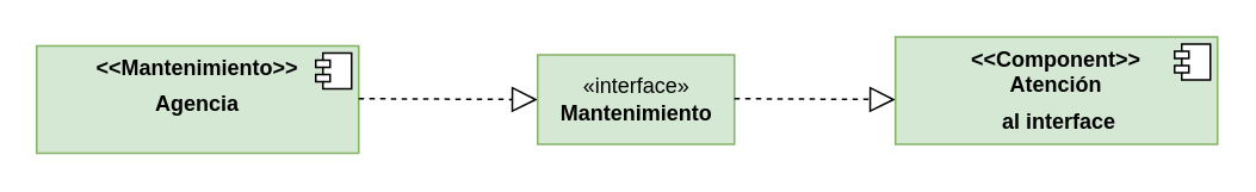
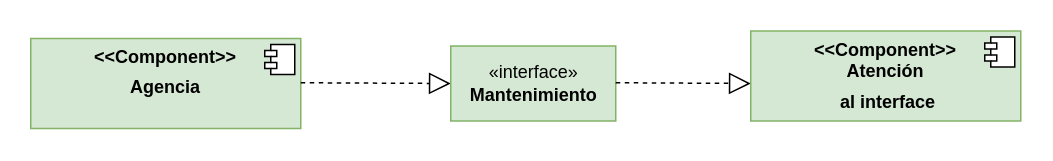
  <mxCell id="0" />
  <mxCell id="1" parent="0" />
- <mxCell id="2" value="&lt;p style=&quot;margin:0px;margin-top:6px;text-align:center;&quot;&gt;&lt;b&gt;&amp;lt;&amp;lt;Mantenimiento&amp;gt;&amp;gt;&lt;/b&gt;&lt;/p&gt;&lt;p style=&quot;margin:0px;margin-top:6px;text-align:center;&quot;&gt;&lt;b&gt;Agencia&lt;/b&gt;&lt;/p&gt;" style="align=left;overflow=fill;html=1;dropTarget=0;fillColor=#d5e8d4;strokeColor=#82b366;" vertex="1" parent="1"><mxGeometry x="20" y="25" width="180" height="60" as="geometry" /></mxCell>
+ <mxCell id="2" value="&lt;p style=&quot;margin:0px;margin-top:6px;text-align:center;&quot;&gt;&lt;b&gt;&amp;lt;&amp;lt;Component&amp;gt;&amp;gt;&lt;/b&gt;&lt;/p&gt;&lt;p style=&quot;margin:0px;margin-top:6px;text-align:center;&quot;&gt;&lt;b&gt;Agencia&lt;/b&gt;&lt;/p&gt;" style="align=left;overflow=fill;html=1;dropTarget=0;fillColor=#d5e8d4;strokeColor=#82b366;" vertex="1" parent="1"><mxGeometry x="20" y="25" width="180" height="60" as="geometry" /></mxCell>
  <mxCell id="3" value="" style="shape=component;jettyWidth=8;jettyHeight=4;" vertex="1" parent="2"><mxGeometry x="1" width="20" height="20" relative="1" as="geometry"><mxPoint x="-24" y="4" as="offset" /></mxGeometry></mxCell>
  <mxCell id="4" value="" style="endArrow=block;dashed=1;endFill=0;endSize=12;html=1;rounded=0;" edge="1" parent="1"><mxGeometry width="160" relative="1" as="geometry"><mxPoint x="200" y="54.5" as="sourcePoint" /><mxPoint x="300" y="55" as="targetPoint" /></mxGeometry></mxCell>
  <mxCell id="5" value="«interface»&lt;br&gt;&lt;b&gt;Mantenimiento&lt;/b&gt;" style="html=1;fillColor=#d5e8d4;strokeColor=#82b366;" vertex="1" parent="1"><mxGeometry x="300" y="30" width="110" height="50" as="geometry" /></mxCell>
  <mxCell id="6" value="" style="endArrow=block;dashed=1;endFill=0;endSize=12;html=1;rounded=0;" edge="1" parent="1"><mxGeometry width="160" relative="1" as="geometry"><mxPoint x="410" y="54.5" as="sourcePoint" /><mxPoint x="500" y="55" as="targetPoint" /></mxGeometry></mxCell>
  <mxCell id="7" value="&lt;p style=&quot;margin:0px;margin-top:6px;text-align:center;&quot;&gt;&lt;b&gt;&amp;lt;&amp;lt;Component&amp;gt;&amp;gt;&lt;/b&gt;&lt;/p&gt;&lt;div style=&quot;text-align: center;&quot;&gt;&lt;span style=&quot;background-color: initial;&quot;&gt;&lt;b&gt;Atención&lt;/b&gt;&lt;/span&gt;&lt;/div&gt;&lt;p style=&quot;margin:0px;margin-top:6px;text-align:center;&quot;&gt;&lt;b&gt;&amp;nbsp;al interface&lt;/b&gt;&lt;/p&gt;" style="align=left;overflow=fill;html=1;dropTarget=0;fillColor=#d5e8d4;strokeColor=#82b366;" vertex="1" parent="1"><mxGeometry x="500" y="20" width="180" height="60" as="geometry" /></mxCell>
  <mxCell id="8" value="" style="shape=component;jettyWidth=8;jettyHeight=4;" vertex="1" parent="7"><mxGeometry x="1" width="20" height="20" relative="1" as="geometry"><mxPoint x="-24" y="4" as="offset" /></mxGeometry></mxCell>
